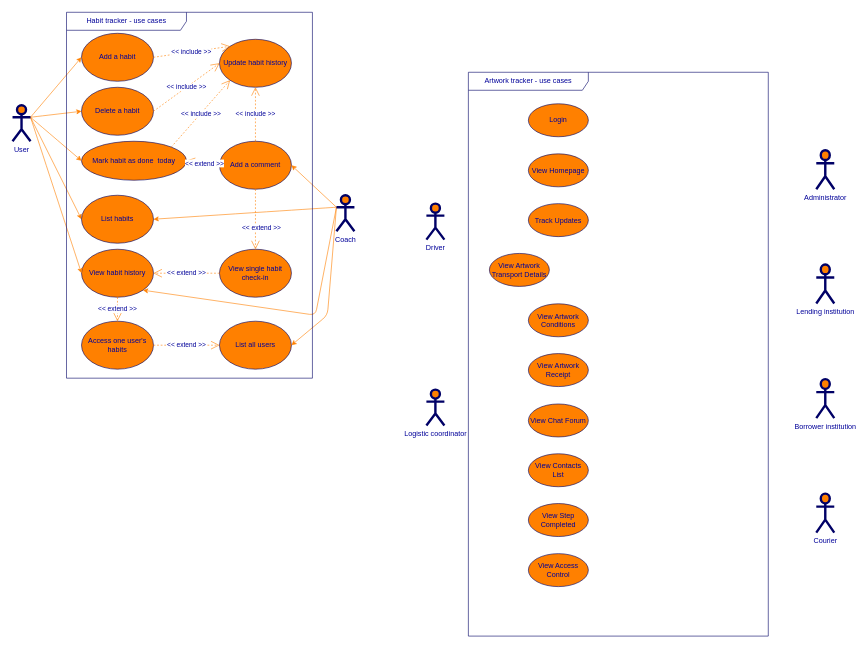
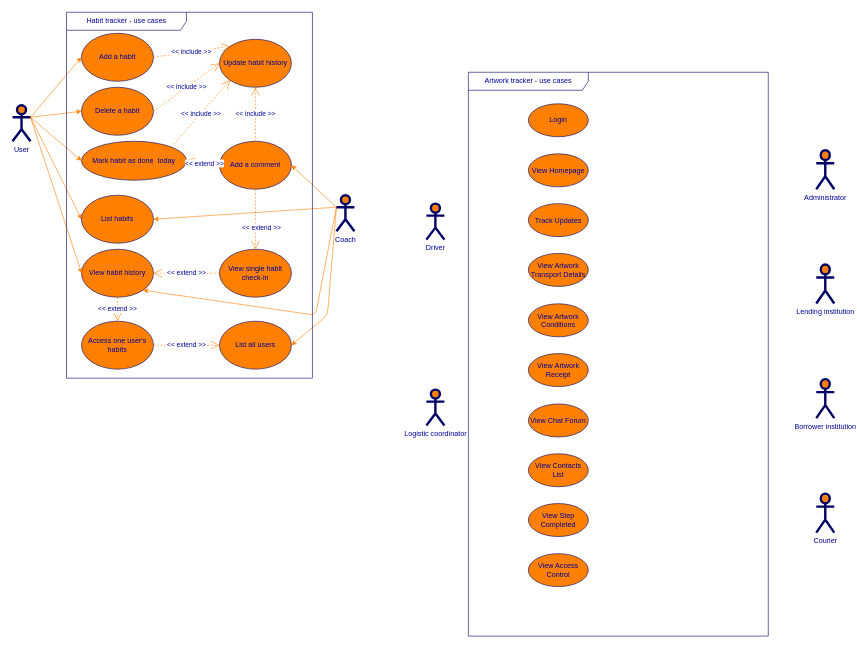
  <mxCell id="0" />
  <mxCell id="1" parent="0" />
  <mxCell id="2" value="Add a habit" style="ellipse;whiteSpace=wrap;html=1;fillColor=#FF8000;strokeColor=#000066;fontColor=#000099;" parent="1" vertex="1"><mxGeometry x="135" y="55" width="120" height="80" as="geometry" /></mxCell>
  <mxCell id="3" value="Delete a habit" style="ellipse;whiteSpace=wrap;html=1;fillColor=#FF8000;strokeColor=#000066;fontColor=#000099;" parent="1" vertex="1"><mxGeometry x="135" y="145" width="120" height="80" as="geometry" /></mxCell>
  <mxCell id="4" value="Mark habit as done&amp;nbsp; today" style="ellipse;whiteSpace=wrap;html=1;fillColor=#FF8000;strokeColor=#000066;fontColor=#000099;" parent="1" vertex="1"><mxGeometry x="135" y="235" width="175" height="65" as="geometry" /></mxCell>
  <mxCell id="5" value="Add a comment" style="ellipse;whiteSpace=wrap;html=1;fillColor=#FF8000;strokeColor=#000066;fontColor=#000099;" parent="1" vertex="1"><mxGeometry x="365" y="235" width="120" height="80" as="geometry" /></mxCell>
  <mxCell id="6" value="Update habit history" style="ellipse;whiteSpace=wrap;html=1;fillColor=#FF8000;strokeColor=#000066;fontColor=#000099;" parent="1" vertex="1"><mxGeometry x="365" y="65" width="120" height="80" as="geometry" /></mxCell>
  <mxCell id="7" value="View habit history" style="ellipse;whiteSpace=wrap;html=1;fillColor=#FF8000;strokeColor=#000066;fontColor=#000099;" parent="1" vertex="1"><mxGeometry x="135" y="415" width="120" height="80" as="geometry" /></mxCell>
  <mxCell id="8" value="Access one user's habits" style="ellipse;whiteSpace=wrap;html=1;fillColor=#FF8000;strokeColor=#000066;fontColor=#000099;" parent="1" vertex="1"><mxGeometry x="135" y="535" width="120" height="80" as="geometry" /></mxCell>
  <mxCell id="9" value="View single habit check-in" style="ellipse;whiteSpace=wrap;html=1;fillColor=#FF8000;strokeColor=#000066;fontColor=#000099;" parent="1" vertex="1"><mxGeometry x="365" y="415" width="120" height="80" as="geometry" /></mxCell>
  <mxCell id="10" value="List all users" style="ellipse;whiteSpace=wrap;html=1;fillColor=#FF8000;strokeColor=#000066;fontColor=#000099;" parent="1" vertex="1"><mxGeometry x="365" y="535" width="120" height="80" as="geometry" /></mxCell>
  <mxCell id="11" style="html=1;exitX=1;exitY=0.333;exitPerimeter=0;entryX=0;entryY=0.5;jettySize=auto;orthogonalLoop=1;fillColor=#f8cecc;strokeColor=#FF8000;curved=1;fontColor=#000099;" parent="1" source="16" target="2" edge="1"><mxGeometry relative="1" as="geometry" /></mxCell>
  <mxCell id="12" style="html=1;exitX=1;exitY=0.333;exitPerimeter=0;entryX=0;entryY=0.5;jettySize=auto;orthogonalLoop=1;curved=1;fontColor=#000099;strokeColor=#FF8000;" parent="1" source="16" target="3" edge="1"><mxGeometry relative="1" as="geometry" /></mxCell>
  <mxCell id="13" style="rounded=0;html=1;exitX=1;exitY=0.333;exitPerimeter=0;entryX=0;entryY=0.5;jettySize=auto;orthogonalLoop=1;fontColor=#000099;strokeColor=#FF8000;" parent="1" source="16" target="27" edge="1"><mxGeometry relative="1" as="geometry" /></mxCell>
  <mxCell id="14" style="edgeStyle=none;curved=1;html=1;exitX=1;exitY=0.333;exitPerimeter=0;entryX=0;entryY=0.5;jettySize=auto;orthogonalLoop=1;strokeColor=#FF8000;fontColor=#000099;" parent="1" source="16" target="4" edge="1"><mxGeometry relative="1" as="geometry" /></mxCell>
  <mxCell id="15" style="edgeStyle=none;curved=1;html=1;exitX=1;exitY=0.333;exitPerimeter=0;jettySize=auto;orthogonalLoop=1;strokeColor=#FF8000;entryX=0;entryY=0.5;fontColor=#000099;" parent="1" source="16" target="7" edge="1"><mxGeometry relative="1" as="geometry" /></mxCell>
  <mxCell id="16" value="User" style="shape=umlActor;verticalLabelPosition=bottom;labelBackgroundColor=#ffffff;verticalAlign=top;html=1;strokeWidth=4;fillColor=#FF8000;strokeColor=#000066;fontColor=#000099;" parent="1" vertex="1"><mxGeometry x="20" y="175" width="30" height="60" as="geometry" /></mxCell>
  <mxCell id="17" style="rounded=0;html=1;exitX=0;exitY=0.333;exitPerimeter=0;entryX=1;entryY=0.5;jettySize=auto;orthogonalLoop=1;fontColor=#000099;strokeColor=#FF8000;" parent="1" source="21" target="5" edge="1"><mxGeometry relative="1" as="geometry" /></mxCell>
  <mxCell id="18" style="edgeStyle=none;curved=1;html=1;exitX=0;exitY=0.333;exitPerimeter=0;entryX=1;entryY=0.5;jettySize=auto;orthogonalLoop=1;strokeColor=#FF8000;fontColor=#000099;" parent="1" source="21" target="27" edge="1"><mxGeometry relative="1" as="geometry" /></mxCell>
  <mxCell id="19" style="edgeStyle=none;html=1;exitX=0;exitY=0.333;exitPerimeter=0;entryX=1;entryY=1;jettySize=auto;orthogonalLoop=1;strokeColor=#FF8000;rounded=1;fontColor=#000099;" parent="1" source="21" target="7" edge="1"><mxGeometry relative="1" as="geometry"><Array as="points"><mxPoint x="525" y="525" /></Array></mxGeometry></mxCell>
  <mxCell id="20" style="edgeStyle=none;rounded=1;html=1;exitX=0;exitY=0.333;exitPerimeter=0;entryX=1;entryY=0.5;jettySize=auto;orthogonalLoop=1;strokeColor=#FF8000;fontSize=14;fontColor=#000099;" parent="1" source="21" target="10" edge="1"><mxGeometry relative="1" as="geometry"><Array as="points"><mxPoint x="545" y="525" /></Array></mxGeometry></mxCell>
  <mxCell id="21" value="Coach" style="shape=umlActor;verticalLabelPosition=bottom;labelBackgroundColor=#ffffff;verticalAlign=top;html=1;strokeWidth=4;fillColor=#FF8000;strokeColor=#000066;fontColor=#000099;" parent="1" vertex="1"><mxGeometry x="560" y="325" width="30" height="60" as="geometry" /></mxCell>
  <mxCell id="22" value="&amp;lt;&amp;lt; extend &amp;gt;&amp;gt;" style="endArrow=open;endSize=12;dashed=1;html=1;exitX=0;exitY=0.5;entryX=1;entryY=0.5;fontColor=#000099;strokeColor=#FF8000;" parent="1" source="9" target="7" edge="1"><mxGeometry width="160" relative="1" as="geometry"><mxPoint x="385.333" y="285.333" as="sourcePoint" /><mxPoint x="265.333" y="285.333" as="targetPoint" /></mxGeometry></mxCell>
  <mxCell id="23" value="Habit tracker - use cases" style="shape=umlFrame;whiteSpace=wrap;html=1;strokeWidth=1;fillColor=none;width=200;height=30;fontColor=#000099;strokeColor=#000066;" parent="1" vertex="1"><mxGeometry x="110" y="20" width="410" height="610" as="geometry" /></mxCell>
  <mxCell id="24" value="&amp;lt;&amp;lt; include &amp;gt;&amp;gt;" style="endArrow=open;endSize=12;dashed=1;html=1;exitX=1;exitY=0;entryX=0;entryY=1;fontColor=#000099;strokeColor=#FF8000;" parent="1" source="4" target="6" edge="1"><mxGeometry width="160" relative="1" as="geometry"><mxPoint x="385" y="375" as="sourcePoint" /><mxPoint x="375" y="105" as="targetPoint" /></mxGeometry></mxCell>
  <mxCell id="25" value="&amp;lt;&amp;lt; extend &amp;gt;&amp;gt;" style="endArrow=open;endSize=12;dashed=1;html=1;exitX=0.5;exitY=1;entryX=0.5;entryY=0;fontColor=#000099;strokeColor=#FF8000;" parent="1" source="5" target="9" edge="1"><mxGeometry x="0.273" y="10" width="160" relative="1" as="geometry"><mxPoint x="445" y="205" as="sourcePoint" /><mxPoint x="445" y="155" as="targetPoint" /><mxPoint as="offset" /></mxGeometry></mxCell>
  <mxCell id="26" value="&amp;lt;&amp;lt; extend &amp;gt;&amp;gt;" style="endArrow=open;endSize=12;dashed=1;html=1;entryX=1;entryY=0.5;exitX=0;exitY=0.5;fontColor=#000099;strokeColor=#FF8000;" parent="1" source="5" target="4" edge="1"><mxGeometry x="-0.091" width="160" relative="1" as="geometry"><mxPoint x="315" y="315" as="sourcePoint" /><mxPoint x="445" y="335" as="targetPoint" /><mxPoint as="offset" /></mxGeometry></mxCell>
  <mxCell id="27" value="List habits" style="ellipse;whiteSpace=wrap;html=1;fillColor=#FF8000;strokeColor=#000066;fontColor=#000099;" parent="1" vertex="1"><mxGeometry x="135" y="325" width="120" height="80" as="geometry" /></mxCell>
  <mxCell id="28" value="&amp;lt;&amp;lt; include &amp;gt;&amp;gt;" style="endArrow=open;endSize=12;dashed=1;html=1;exitX=1;exitY=0.5;entryX=0;entryY=0.5;fontColor=#000099;strokeColor=#FF8000;" parent="1" source="3" target="6" edge="1"><mxGeometry width="160" relative="1" as="geometry"><mxPoint x="247" y="257" as="sourcePoint" /><mxPoint x="403" y="143" as="targetPoint" /></mxGeometry></mxCell>
  <mxCell id="29" value="&amp;lt;&amp;lt; include &amp;gt;&amp;gt;" style="endArrow=open;endSize=12;dashed=1;html=1;exitX=1;exitY=0.5;entryX=0;entryY=0;fontColor=#000099;strokeColor=#FF8000;" parent="1" source="2" target="6" edge="1"><mxGeometry width="160" relative="1" as="geometry"><mxPoint x="265" y="195" as="sourcePoint" /><mxPoint x="385" y="115" as="targetPoint" /></mxGeometry></mxCell>
  <mxCell id="30" value="&amp;lt;&amp;lt; include &amp;gt;&amp;gt;" style="endArrow=open;endSize=12;dashed=1;html=1;exitX=0.5;exitY=0;entryX=0.5;entryY=1;fontColor=#000099;strokeColor=#FF8000;" parent="1" source="5" target="6" edge="1"><mxGeometry width="160" relative="1" as="geometry"><mxPoint x="247" y="257" as="sourcePoint" /><mxPoint x="393" y="143" as="targetPoint" /></mxGeometry></mxCell>
  <mxCell id="31" value="&amp;lt;&amp;lt; extend &amp;gt;&amp;gt;" style="endArrow=open;endSize=12;dashed=1;html=1;exitX=1;exitY=0.5;entryX=0;entryY=0.5;fontColor=#000099;strokeColor=#FF8000;" parent="1" source="8" target="10" edge="1"><mxGeometry width="160" relative="1" as="geometry"><mxPoint x="375" y="465" as="sourcePoint" /><mxPoint x="265" y="465" as="targetPoint" /></mxGeometry></mxCell>
  <mxCell id="32" value="&amp;lt;&amp;lt; extend &amp;gt;&amp;gt;" style="endArrow=open;endSize=12;dashed=1;html=1;exitX=0.5;exitY=1;entryX=0.5;entryY=0;fontColor=#000099;strokeColor=#FF8000;" parent="1" source="7" target="8" edge="1"><mxGeometry width="160" relative="1" as="geometry"><mxPoint x="265" y="585" as="sourcePoint" /><mxPoint x="315" y="545" as="targetPoint" /></mxGeometry></mxCell>
  <mxCell id="33" value="Artwork&amp;nbsp;tracker - use cases" style="shape=umlFrame;whiteSpace=wrap;html=1;strokeWidth=1;fillColor=none;width=200;height=30;fontColor=#000099;strokeColor=#000066;" vertex="1" parent="1"><mxGeometry x="780" y="120" width="500" height="940" as="geometry" /></mxCell>
  <mxCell id="34" value="Driver" style="shape=umlActor;verticalLabelPosition=bottom;labelBackgroundColor=#ffffff;verticalAlign=top;html=1;strokeWidth=4;fillColor=#FF8000;strokeColor=#000066;fontColor=#000099;" vertex="1" parent="1"><mxGeometry x="710" y="339" width="30" height="60" as="geometry" /></mxCell>
  <mxCell id="35" value="Administrator" style="shape=umlActor;verticalLabelPosition=bottom;labelBackgroundColor=#ffffff;verticalAlign=top;html=1;strokeWidth=4;fillColor=#FF8000;strokeColor=#000066;fontColor=#000099;" vertex="1" parent="1"><mxGeometry x="1360" y="250" width="30" height="65" as="geometry" /></mxCell>
  <mxCell id="36" value="Lending institution" style="shape=umlActor;verticalLabelPosition=bottom;labelBackgroundColor=#ffffff;verticalAlign=top;html=1;strokeWidth=4;fillColor=#FF8000;strokeColor=#000066;fontColor=#000099;" vertex="1" parent="1"><mxGeometry x="1360" y="440.5" width="30" height="65" as="geometry" /></mxCell>
  <mxCell id="37" value="Borrower institution" style="shape=umlActor;verticalLabelPosition=bottom;labelBackgroundColor=#ffffff;verticalAlign=top;html=1;strokeWidth=4;fillColor=#FF8000;strokeColor=#000066;fontColor=#000099;" vertex="1" parent="1"><mxGeometry x="1360" y="631.5" width="30" height="65" as="geometry" /></mxCell>
  <mxCell id="38" value="Courier" style="shape=umlActor;verticalLabelPosition=bottom;labelBackgroundColor=#ffffff;verticalAlign=top;html=1;strokeWidth=4;fillColor=#FF8000;strokeColor=#000066;fontColor=#000099;" vertex="1" parent="1"><mxGeometry x="1360" y="822.5" width="30" height="65" as="geometry" /></mxCell>
  <mxCell id="39" value="Logistic coordinator" style="shape=umlActor;verticalLabelPosition=bottom;labelBackgroundColor=#ffffff;verticalAlign=top;html=1;strokeWidth=4;fillColor=#FF8000;strokeColor=#000066;fontColor=#000099;" vertex="1" parent="1"><mxGeometry x="710" y="649" width="30" height="60" as="geometry" /></mxCell>
  <mxCell id="40" value="Login" style="ellipse;whiteSpace=wrap;html=1;fillColor=#FF8000;strokeColor=#000066;fontColor=#000099;" vertex="1" parent="1"><mxGeometry x="880" y="172.5" width="100" height="55" as="geometry" /></mxCell>
  <mxCell id="41" value="View&amp;nbsp;Homepage" style="ellipse;whiteSpace=wrap;html=1;fillColor=#FF8000;strokeColor=#000066;fontColor=#000099;" vertex="1" parent="1"><mxGeometry x="880" y="256" width="100" height="55" as="geometry" /></mxCell>
  <mxCell id="42" value="Track Updates" style="ellipse;whiteSpace=wrap;html=1;fillColor=#FF8000;strokeColor=#000066;fontColor=#000099;" vertex="1" parent="1"><mxGeometry x="880" y="339" width="100" height="55" as="geometry" /></mxCell>
- <mxCell id="43" value="View Artwork Transport Details" style="ellipse;whiteSpace=wrap;html=1;fillColor=#FF8000;strokeColor=#000066;fontColor=#000099;" vertex="1" parent="1"><mxGeometry x="815" y="422" width="100" height="55" as="geometry" /></mxCell>
+ <mxCell id="43" value="View Artwork Transport Details" style="ellipse;whiteSpace=wrap;html=1;fillColor=#FF8000;strokeColor=#000066;fontColor=#000099;" vertex="1" parent="1"><mxGeometry x="880" y="422" width="100" height="55" as="geometry" /></mxCell>
  <mxCell id="44" value="View Artwork Conditions" style="ellipse;whiteSpace=wrap;html=1;fillColor=#FF8000;strokeColor=#000066;fontColor=#000099;" vertex="1" parent="1"><mxGeometry x="880" y="506" width="100" height="55" as="geometry" /></mxCell>
  <mxCell id="45" value="View&amp;nbsp;Artwork Receipt" style="ellipse;whiteSpace=wrap;html=1;fillColor=#FF8000;strokeColor=#000066;fontColor=#000099;" vertex="1" parent="1"><mxGeometry x="880" y="589" width="100" height="55" as="geometry" /></mxCell>
  <mxCell id="46" value="View Chat Forum" style="ellipse;whiteSpace=wrap;html=1;fillColor=#FF8000;strokeColor=#000066;fontColor=#000099;" vertex="1" parent="1"><mxGeometry x="880" y="673" width="100" height="55" as="geometry" /></mxCell>
  <mxCell id="47" value="View Contacts List" style="ellipse;whiteSpace=wrap;html=1;fillColor=#FF8000;strokeColor=#000066;fontColor=#000099;" vertex="1" parent="1"><mxGeometry x="880" y="756" width="100" height="55" as="geometry" /></mxCell>
  <mxCell id="48" value="View&amp;nbsp;Step Completed" style="ellipse;whiteSpace=wrap;html=1;fillColor=#FF8000;strokeColor=#000066;fontColor=#000099;" vertex="1" parent="1"><mxGeometry x="880" y="839" width="100" height="55" as="geometry" /></mxCell>
  <mxCell id="49" value="View Access Control" style="ellipse;whiteSpace=wrap;html=1;fillColor=#FF8000;strokeColor=#000066;fontColor=#000099;" vertex="1" parent="1"><mxGeometry x="880" y="922.5" width="100" height="55" as="geometry" /></mxCell>
